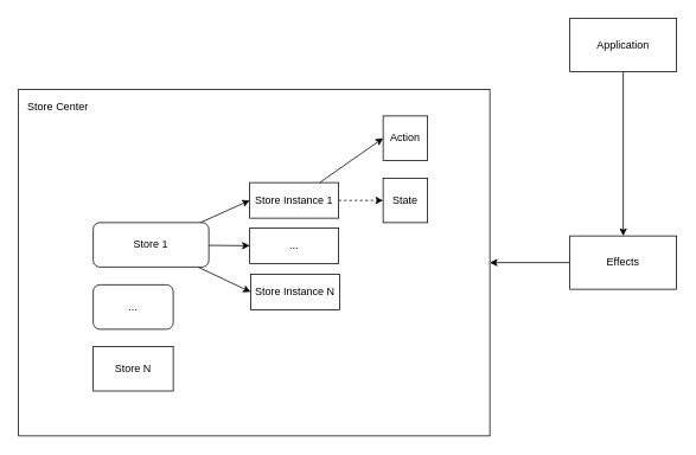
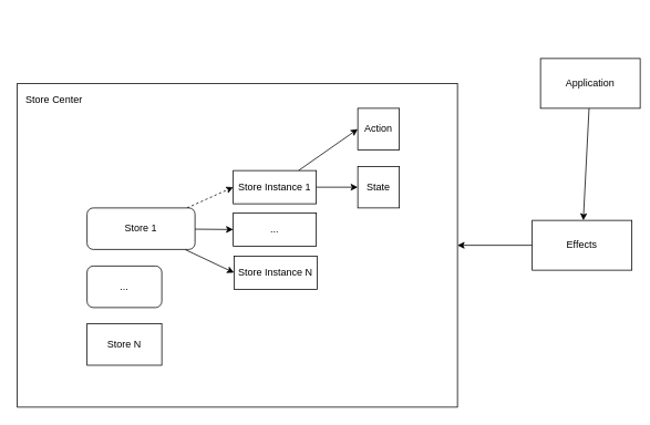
  <mxCell id="0" />
  <mxCell id="1" parent="0" />
  <mxCell id="2" value="" style="rounded=0;whiteSpace=wrap;html=1;" vertex="1" parent="1"><mxGeometry x="20" y="100" width="530" height="390" as="geometry" /></mxCell>
  <mxCell id="3" style="edgeStyle=none;html=1;" edge="1" parent="1" source="4" target="20"><mxGeometry relative="1" as="geometry" /></mxCell>
- <mxCell id="4" value="Application" style="rounded=0;whiteSpace=wrap;html=1;" vertex="1" parent="1"><mxGeometry x="640" y="20" width="120" height="60" as="geometry" /></mxCell>
- <mxCell id="5" style="edgeStyle=none;html=1;entryX=0;entryY=0.5;entryDx=0;entryDy=0;" edge="1" parent="1" source="8" target="11"><mxGeometry relative="1" as="geometry" /></mxCell>
+ <mxCell id="4" value="Application" style="rounded=0;whiteSpace=wrap;html=1;" vertex="1" parent="1"><mxGeometry x="650" y="70" width="120" height="60" as="geometry" /></mxCell>
+ <mxCell id="5" style="edgeStyle=none;html=1;entryX=0;entryY=0.5;entryDx=0;entryDy=0;dashed=1;" edge="1" parent="1" source="8" target="11"><mxGeometry relative="1" as="geometry" /></mxCell>
  <mxCell id="6" style="edgeStyle=none;html=1;entryX=0;entryY=0.5;entryDx=0;entryDy=0;" edge="1" parent="1" source="8" target="12"><mxGeometry relative="1" as="geometry" /></mxCell>
  <mxCell id="7" style="edgeStyle=none;html=1;entryX=0;entryY=0.5;entryDx=0;entryDy=0;" edge="1" parent="1" source="8" target="13"><mxGeometry relative="1" as="geometry" /></mxCell>
  <mxCell id="8" value="Store 1" style="rounded=1;whiteSpace=wrap;html=1;" vertex="1" parent="1"><mxGeometry x="104" y="250" width="130" height="50" as="geometry" /></mxCell>
- <mxCell id="9" style="edgeStyle=none;html=1;entryX=0;entryY=0.5;entryDx=0;entryDy=0;dashed=1;" edge="1" parent="1" source="11" target="16"><mxGeometry relative="1" as="geometry" /></mxCell>
+ <mxCell id="9" style="edgeStyle=none;html=1;entryX=0;entryY=0.5;entryDx=0;entryDy=0;" edge="1" parent="1" source="11" target="16"><mxGeometry relative="1" as="geometry" /></mxCell>
  <mxCell id="10" style="edgeStyle=none;html=1;entryX=0;entryY=0.5;entryDx=0;entryDy=0;" edge="1" parent="1" source="11" target="17"><mxGeometry relative="1" as="geometry" /></mxCell>
  <mxCell id="11" value="Store Instance 1" style="rounded=0;whiteSpace=wrap;html=1;" vertex="1" parent="1"><mxGeometry x="280" y="205" width="100" height="40" as="geometry" /></mxCell>
  <mxCell id="12" value="..." style="rounded=0;whiteSpace=wrap;html=1;" vertex="1" parent="1"><mxGeometry x="280" y="256" width="100" height="40" as="geometry" /></mxCell>
  <mxCell id="13" value="Store Instance N" style="rounded=0;whiteSpace=wrap;html=1;" vertex="1" parent="1"><mxGeometry x="281" y="308" width="100" height="40" as="geometry" /></mxCell>
  <mxCell id="14" value="..." style="rounded=1;whiteSpace=wrap;html=1;" vertex="1" parent="1"><mxGeometry x="104" y="320" width="90" height="50" as="geometry" /></mxCell>
  <mxCell id="15" value="Store N" style="whiteSpace=wrap;html=1;rounded=0;" vertex="1" parent="1"><mxGeometry x="104" y="389.5" width="90" height="50" as="geometry" /></mxCell>
  <mxCell id="16" value="State" style="whiteSpace=wrap;html=1;aspect=fixed;" vertex="1" parent="1"><mxGeometry x="430" y="200" width="50" height="50" as="geometry" /></mxCell>
  <mxCell id="17" value="Action" style="whiteSpace=wrap;html=1;aspect=fixed;" vertex="1" parent="1"><mxGeometry x="430" y="130" width="50" height="50" as="geometry" /></mxCell>
  <mxCell id="18" value="Store Center" style="text;html=1;align=center;verticalAlign=middle;resizable=0;points=[];autosize=1;strokeColor=none;fillColor=none;" vertex="1" parent="1"><mxGeometry x="24" y="110" width="80" height="20" as="geometry" /></mxCell>
  <mxCell id="19" style="edgeStyle=none;html=1;" edge="1" parent="1" source="20" target="2"><mxGeometry relative="1" as="geometry" /></mxCell>
  <mxCell id="20" value="Effects" style="rounded=0;whiteSpace=wrap;html=1;" vertex="1" parent="1"><mxGeometry x="640" y="265" width="120" height="60" as="geometry" /></mxCell>
